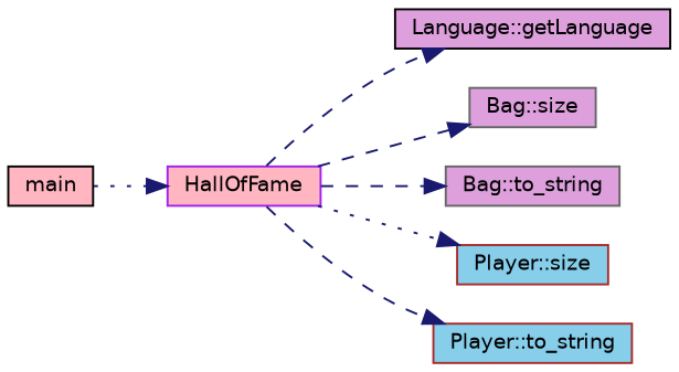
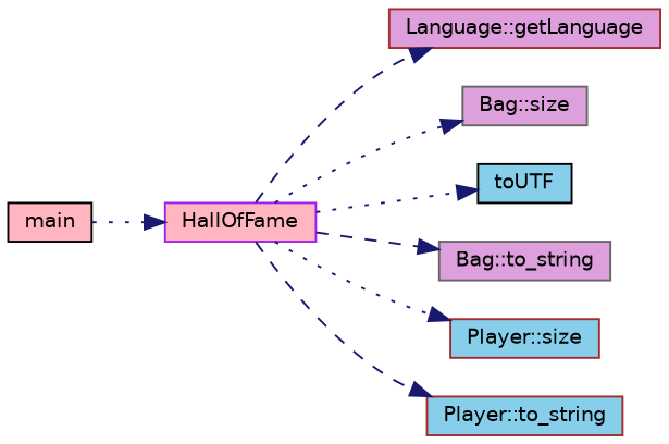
  digraph {
    rankdir=LR
    node [color=black fillcolor=plum fontname=Helvetica fontsize=10 shape=record style=filled]
    edge [color=midnightblue fontname=Helvetica fontsize=10 labelfontname=Helvetica labelfontsize=10 style=dotted]
    n1 [fillcolor=lightpink fontcolor=black height=0.2 label=main width=0.4]
    n2 [color=purple fillcolor=lightpink height=0.2 label=HallOfFame width=0.4]
-   n3 [height=0.2 label="Language::getLanguage" width=0.4]
+   n3 [color=brown height=0.2 label="Language::getLanguage" width=0.4]
    n4 [color=gray40 height=0.2 label="Bag::size" width=0.4]
+   n5 [fillcolor=skyblue height=0.2 label=toUTF width=0.4]
    n6 [color=gray40 height=0.2 label="Bag::to_string" width=0.4]
    n7 [color=brown fillcolor=skyblue height=0.2 label="Player::size" width=0.4]
    n8 [color=brown fillcolor=skyblue height=0.2 label="Player::to_string" width=0.4]
    n1 -> n2
    n2 -> n3 [style=dashed]
-   n2 -> n4 [style=dashed]
+   n2 -> n4
+   n2 -> n5
    n2 -> n6 [style=dashed]
    n2 -> n7
    n2 -> n8 [style=dashed]
  }
